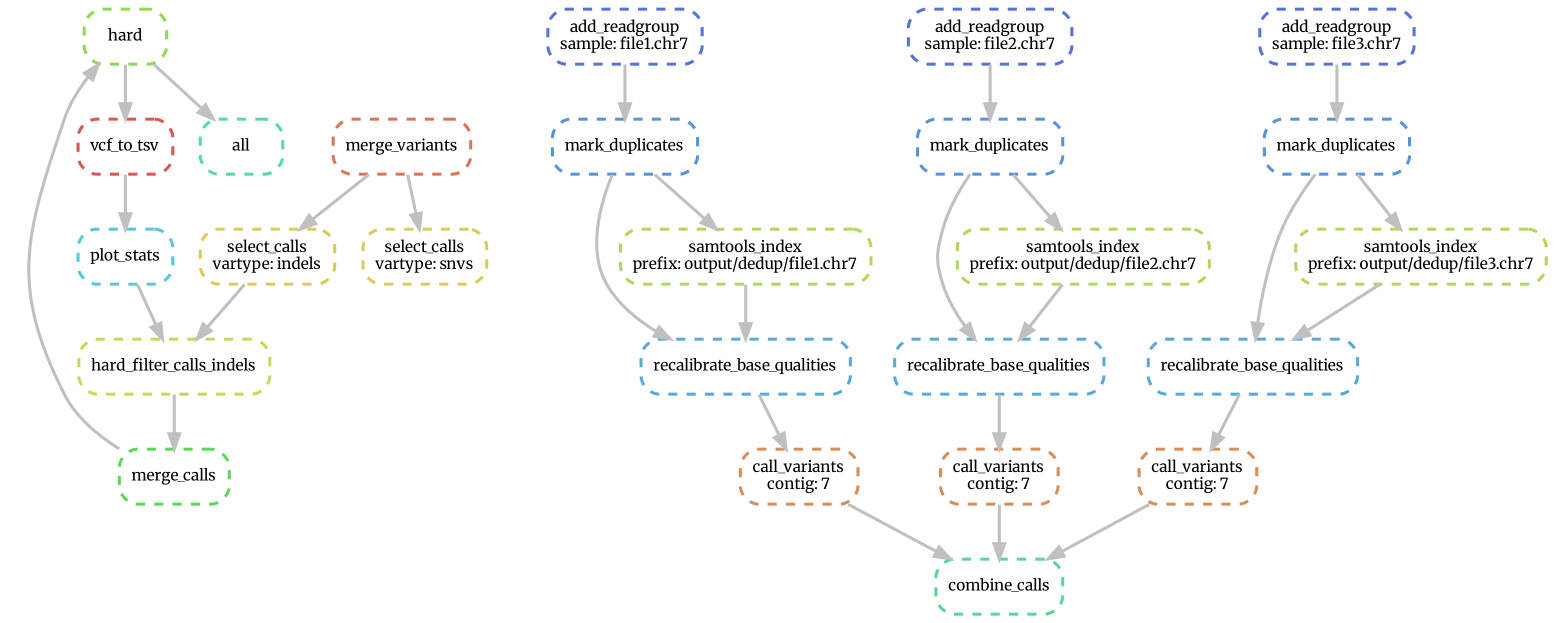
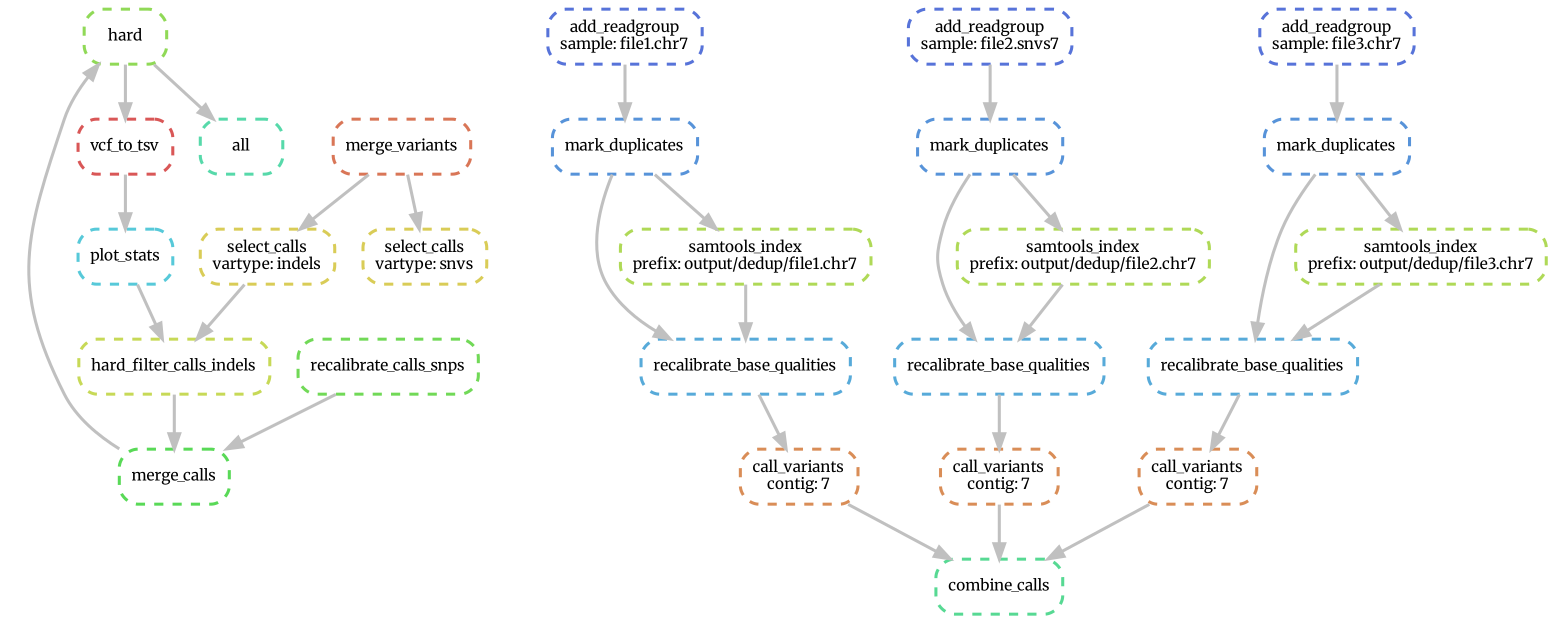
  digraph {
    bgcolor=white
    fontname=Merriweather
    node [color="0.07 0.6 0.85" fontname=Merriweather fontsize=10 penwidth=2 shape=box style="rounded,dashed"]
    edge [color=grey fontname=Merriweather penwidth=2]
    n1 [color="0.44 0.6 0.85" label=all]
    n2 [color="0.26 0.6 0.85" label=hard]
    n3 [color="0.00 0.6 0.85" label=vcf_to_tsv]
    n4 [color="0.52 0.6 0.85" label=plot_stats]
    n5 [color="0.19 0.6 0.85" label=hard_filter_calls_indels]
    n6 [color="0.33 0.6 0.85" label=merge_calls]
+   n7 [color="0.30 0.6 0.85" label=recalibrate_calls_snps]
    n8 [color="0.15 0.6 0.85" label="select_calls\nvartype: indels"]
    n9 [color="0.15 0.6 0.85" label="select_calls\nvartype: snvs"]
    n10 [color="0.04 0.6 0.85" label=merge_variants]
    n11 [color="0.41 0.6 0.85" label=combine_calls]
    n12 [label="call_variants\ncontig: 7"]
    n13 [label="call_variants\ncontig: 7"]
    n14 [label="call_variants\ncontig: 7"]
    n15 [color="0.56 0.6 0.85" label=recalibrate_base_qualities]
    n16 [color="0.56 0.6 0.85" label=recalibrate_base_qualities]
    n17 [color="0.56 0.6 0.85" label=recalibrate_base_qualities]
    n18 [color="0.59 0.6 0.85" label=mark_duplicates]
    n19 [color="0.22 0.6 0.85" label="samtools_index\nprefix: output/dedup/file1.chr7"]
    n20 [color="0.59 0.6 0.85" label=mark_duplicates]
    n21 [color="0.22 0.6 0.85" label="samtools_index\nprefix: output/dedup/file2.chr7"]
    n22 [color="0.59 0.6 0.85" label=mark_duplicates]
    n23 [color="0.22 0.6 0.85" label="samtools_index\nprefix: output/dedup/file3.chr7"]
    n24 [color="0.63 0.6 0.85" label="add_readgroup\nsample: file1.chr7"]
-   n25 [color="0.63 0.6 0.85" label="add_readgroup\nsample: file2.chr7"]
+   n25 [color="0.63 0.6 0.85" label="add_readgroup\nsample: file2.snvs7"]
    n26 [color="0.63 0.6 0.85" label="add_readgroup\nsample: file3.chr7"]
    n2 -> n1
    n2 -> n3
    n3 -> n4
    n4 -> n5
    n5 -> n6
    n6 -> n2
+   n7 -> n6
    n8 -> n5
    n10 -> n8
    n10 -> n9
    n12 -> n11
    n13 -> n11
    n14 -> n11
    n15 -> n12
    n16 -> n13
    n17 -> n14
    n18 -> n15
    n18 -> n19
    n19 -> n15
    n20 -> n16
    n20 -> n21
    n21 -> n16
    n22 -> n17
    n22 -> n23
    n23 -> n17
    n24 -> n18
    n25 -> n20
    n26 -> n22
  }
